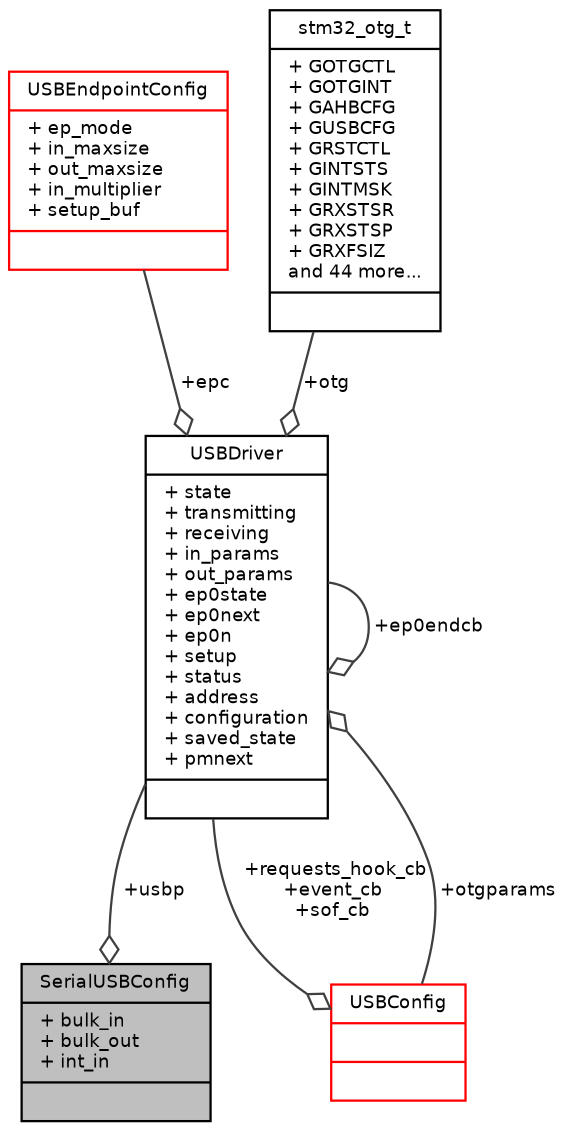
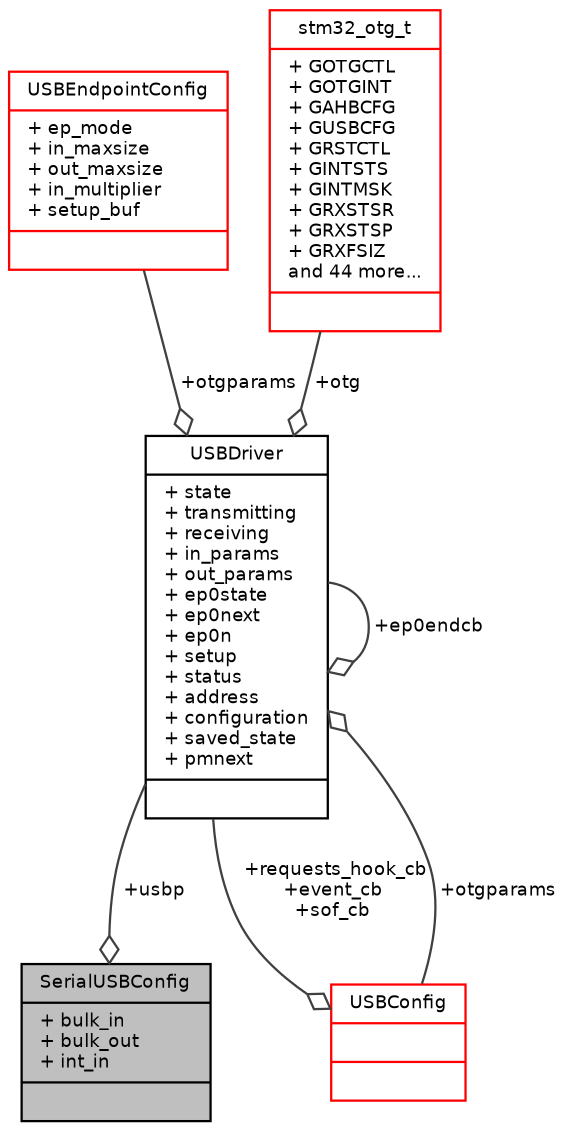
  digraph {
    node [color=red fontname=Helvetica fontsize=8 shape=record]
    edge [arrowhead=odiamond color=grey25 fontname=Helvetica fontsize=8 labelfontname=Helvetica labelfontsize=8 style=solid]
    n1 [color=black fillcolor=grey75 fontcolor=black height=0.2 label="{SerialUSBConfig\n|+ bulk_in\l+ bulk_out\l+ int_in\l|}" style=filled width=0.4]
    n2 [color=black height=0.2 label="{USBDriver\n|+ state\l+ transmitting\l+ receiving\l+ in_params\l+ out_params\l+ ep0state\l+ ep0next\l+ ep0n\l+ setup\l+ status\l+ address\l+ configuration\l+ saved_state\l+ pmnext\l|}" width=0.4]
    n3 [height=0.2 label="{USBConfig\n||}" width=0.4]
    n4 [height=0.2 label="{USBEndpointConfig\n|+ ep_mode\l+ in_maxsize\l+ out_maxsize\l+ in_multiplier\l+ setup_buf\l|}" width=0.4]
-   n5 [color=black height=0.2 label="{stm32_otg_t\n|+ GOTGCTL\l+ GOTGINT\l+ GAHBCFG\l+ GUSBCFG\l+ GRSTCTL\l+ GINTSTS\l+ GINTMSK\l+ GRXSTSR\l+ GRXSTSP\l+ GRXFSIZ\land 44 more...\l|}" width=0.4]
+   n5 [height=0.2 label="{stm32_otg_t\n|+ GOTGCTL\l+ GOTGINT\l+ GAHBCFG\l+ GUSBCFG\l+ GRSTCTL\l+ GINTSTS\l+ GINTMSK\l+ GRXSTSR\l+ GRXSTSP\l+ GRXFSIZ\land 44 more...\l|}" width=0.4]
    n2 -> n1 [label=" +usbp"]
    n2 -> n2 [label=" +ep0endcb"]
    n2 -> n3 [label=" +requests_hook_cb\n+event_cb\n+sof_cb"]
    n3 -> n2 [label=" +otgparams"]
-   n4 -> n2 [label=" +epc"]
+   n4 -> n2 [label=" +otgparams"]
    n5 -> n2 [label=" +otg"]
  }
